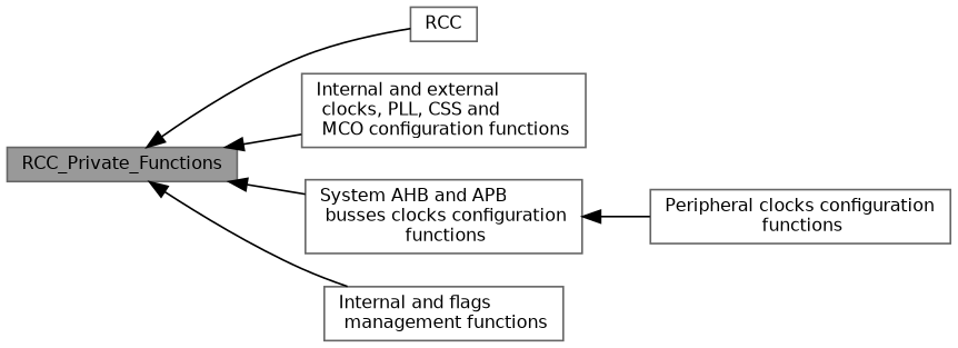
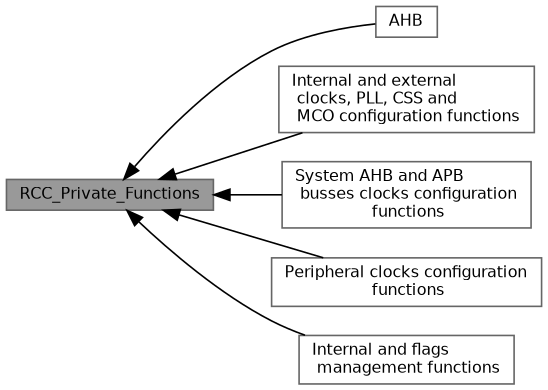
  digraph {
    rankdir=LR
    node [color=grey40 fillcolor=white fontname=Helvetica fontsize=10 shape=box style=filled]
    edge [dir=back fontname=Helvetica fontsize=10 labelfontname=Helvetica labelfontsize=10 shape=plaintext style=solid]
-   n1 [height=0.2 label=RCC width=0.4]
+   n1 [height=0.2 label=AHB width=0.4]
    n2 [color=gray40 fillcolor=grey60 fontcolor=black height=0.2 label=RCC_Private_Functions width=0.4]
    n3 [height=0.2 label="Internal and external\l clocks, PLL, CSS and\l MCO configuration functions" width=0.4]
    n4 [height=0.2 label="System AHB and APB\l busses clocks configuration\l functions" width=0.4]
    n5 [height=0.2 label="Peripheral clocks configuration\l functions" width=0.4]
    n6 [height=0.2 label="Internal and flags\l management functions" width=0.4]
    n2 -> n1
    n2 -> n3
    n2 -> n4
-   n4 -> n5
+   n2 -> n5
    n2 -> n6
  }
